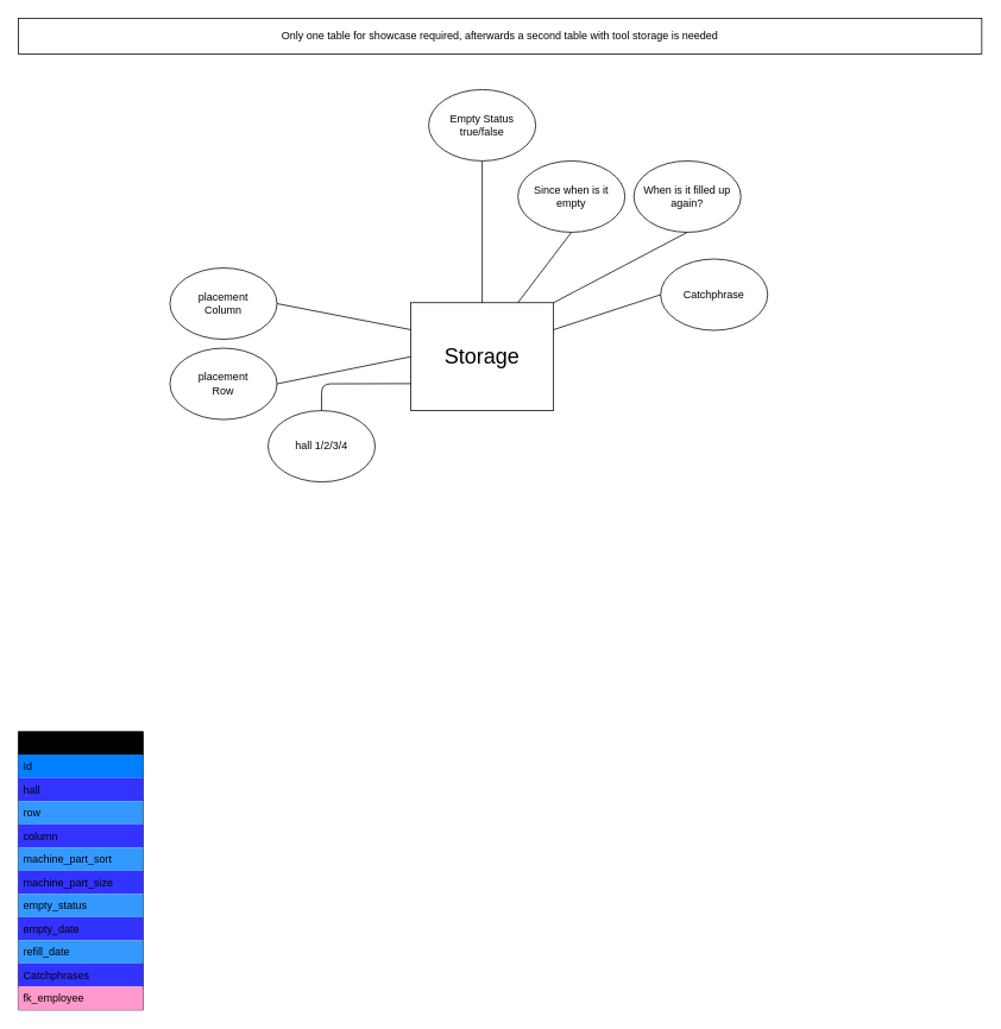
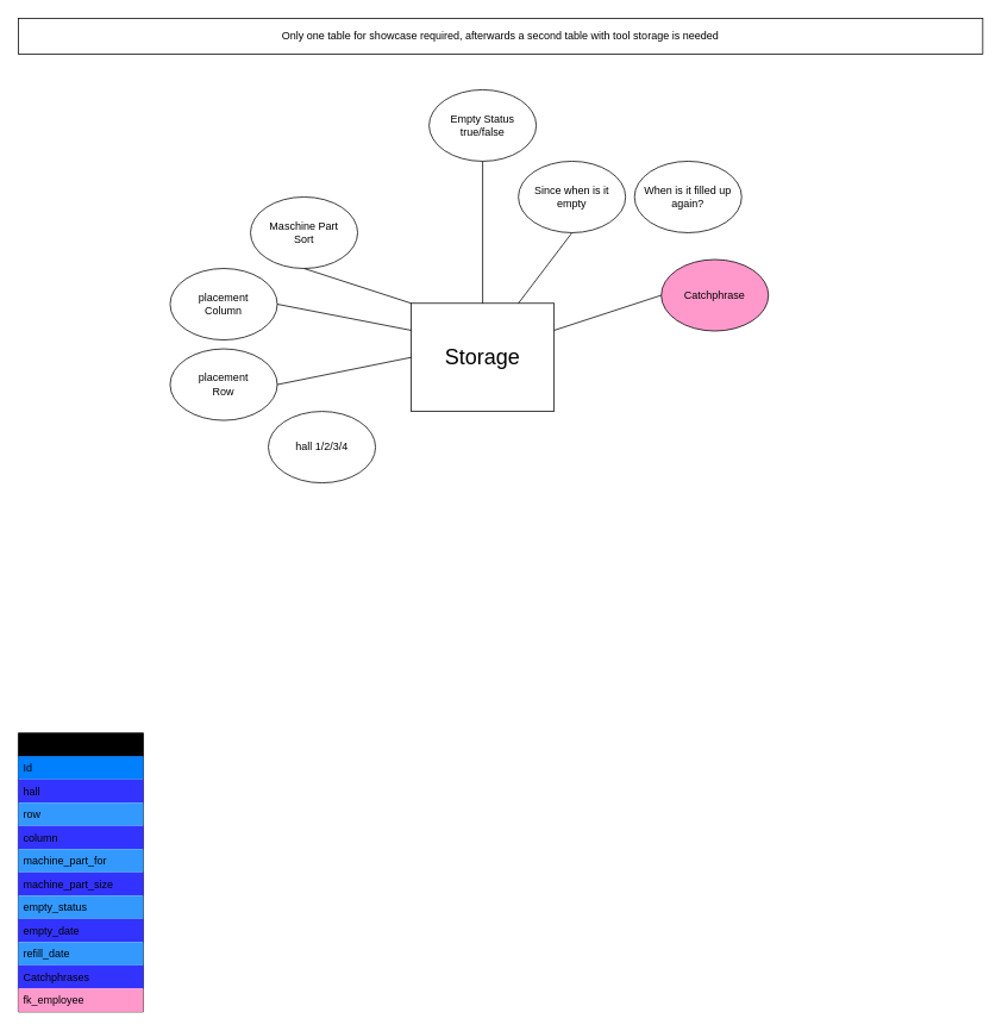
  <mxCell id="0" />
  <mxCell id="1" parent="0" />
  <mxCell id="2" value="&lt;div&gt;&lt;font style=&quot;font-size: 24px&quot;&gt;Storage&lt;/font&gt;&lt;/div&gt;" style="rounded=0;whiteSpace=wrap;html=1;" vertex="1" parent="1"><mxGeometry x="460" y="339" width="160" height="121" as="geometry" /></mxCell>
  <mxCell id="3" value="hall 1/2/3/4" style="ellipse;whiteSpace=wrap;html=1;" vertex="1" parent="1"><mxGeometry x="300" y="460" width="120" height="80" as="geometry" /></mxCell>
- <mxCell id="4" value="" style="endArrow=none;html=1;exitX=0.5;exitY=0;exitDx=0;exitDy=0;entryX=0;entryY=0.75;entryDx=0;entryDy=0;" edge="1" parent="1" source="3" target="2"><mxGeometry width="50" height="50" relative="1" as="geometry"><mxPoint x="540" y="310" as="sourcePoint" /><mxPoint x="590" y="260" as="targetPoint" /><Array as="points"><mxPoint x="360" y="430" /></Array></mxGeometry></mxCell>
  <mxCell id="5" value="&lt;div&gt;placement&lt;/div&gt;&lt;div&gt;Row&lt;/div&gt;" style="ellipse;whiteSpace=wrap;html=1;" vertex="1" parent="1"><mxGeometry x="190" y="390" width="120" height="80" as="geometry" /></mxCell>
  <mxCell id="6" value="&lt;div&gt;placement&lt;/div&gt;&lt;div&gt;Column&lt;/div&gt;" style="ellipse;whiteSpace=wrap;html=1;" vertex="1" parent="1"><mxGeometry x="190" y="300" width="120" height="80" as="geometry" /></mxCell>
  <mxCell id="7" value="" style="endArrow=none;html=1;exitX=1;exitY=0.5;exitDx=0;exitDy=0;entryX=0;entryY=0.5;entryDx=0;entryDy=0;" edge="1" parent="1" source="5" target="2"><mxGeometry width="50" height="50" relative="1" as="geometry"><mxPoint x="380" y="280" as="sourcePoint" /><mxPoint x="430" y="230" as="targetPoint" /></mxGeometry></mxCell>
  <mxCell id="8" value="" style="endArrow=none;html=1;entryX=0;entryY=0.25;entryDx=0;entryDy=0;exitX=1;exitY=0.5;exitDx=0;exitDy=0;" edge="1" parent="1" source="6" target="2"><mxGeometry width="50" height="50" relative="1" as="geometry"><mxPoint x="340" y="270" as="sourcePoint" /><mxPoint x="390" y="230" as="targetPoint" /></mxGeometry></mxCell>
+ <mxCell id="9" value="&lt;div&gt;Maschine Part&lt;/div&gt;&lt;div&gt;Sort&lt;/div&gt;" style="ellipse;whiteSpace=wrap;html=1;" vertex="1" parent="1"><mxGeometry x="280" y="220" width="120" height="80" as="geometry" /></mxCell>
+ <mxCell id="10" value="" style="endArrow=none;html=1;exitX=0.5;exitY=1;exitDx=0;exitDy=0;entryX=0;entryY=0;entryDx=0;entryDy=0;" edge="1" parent="1" source="9" target="2"><mxGeometry width="50" height="50" relative="1" as="geometry"><mxPoint x="540" y="280" as="sourcePoint" /><mxPoint x="590" y="230" as="targetPoint" /></mxGeometry></mxCell>
  <mxCell id="11" value="&lt;div&gt;Empty Status&lt;/div&gt;&lt;div&gt;true/false&lt;br&gt;&lt;/div&gt;" style="ellipse;whiteSpace=wrap;html=1;" vertex="1" parent="1"><mxGeometry x="480" y="100" width="120" height="80" as="geometry" /></mxCell>
  <mxCell id="12" value="" style="endArrow=none;html=1;exitX=0.5;exitY=1;exitDx=0;exitDy=0;entryX=0.5;entryY=0;entryDx=0;entryDy=0;" edge="1" parent="1" source="11" target="2"><mxGeometry width="50" height="50" relative="1" as="geometry"><mxPoint x="650" y="240" as="sourcePoint" /><mxPoint x="580" y="330" as="targetPoint" /></mxGeometry></mxCell>
  <mxCell id="13" value="Since when is it empty" style="ellipse;whiteSpace=wrap;html=1;" vertex="1" parent="1"><mxGeometry x="580" y="180" width="120" height="80" as="geometry" /></mxCell>
  <mxCell id="14" value="When is it filled up again?" style="ellipse;whiteSpace=wrap;html=1;" vertex="1" parent="1"><mxGeometry x="710" y="180" width="120" height="80" as="geometry" /></mxCell>
  <mxCell id="15" value="" style="endArrow=none;html=1;entryX=0.5;entryY=1;entryDx=0;entryDy=0;exitX=0.75;exitY=0;exitDx=0;exitDy=0;" edge="1" parent="1" source="2" target="13"><mxGeometry width="50" height="50" relative="1" as="geometry"><mxPoint x="650" y="350" as="sourcePoint" /><mxPoint x="700" y="300" as="targetPoint" /></mxGeometry></mxCell>
- <mxCell id="16" value="" style="endArrow=none;html=1;entryX=0.5;entryY=1;entryDx=0;entryDy=0;exitX=1;exitY=0;exitDx=0;exitDy=0;" edge="1" parent="1" source="2" target="14"><mxGeometry width="50" height="50" relative="1" as="geometry"><mxPoint x="710" y="360" as="sourcePoint" /><mxPoint x="760" y="310" as="targetPoint" /></mxGeometry></mxCell>
  <mxCell id="17" value="Only one table for showcase required, afterwards a second table with tool storage is needed " style="rounded=0;whiteSpace=wrap;html=1;" vertex="1" parent="1"><mxGeometry x="20" y="20" width="1080" height="40" as="geometry" /></mxCell>
- <mxCell id="18" value="Catchphrase " style="ellipse;whiteSpace=wrap;html=1;" vertex="1" parent="1"><mxGeometry x="740" y="290" width="120" height="80" as="geometry" /></mxCell>
+ <mxCell id="18" value="Catchphrase " style="ellipse;whiteSpace=wrap;html=1;fillColor=#ff99cc;" vertex="1" parent="1"><mxGeometry x="740" y="290" width="120" height="80" as="geometry" /></mxCell>
  <mxCell id="19" value="" style="endArrow=none;html=1;exitX=1;exitY=0.25;exitDx=0;exitDy=0;entryX=0;entryY=0.5;entryDx=0;entryDy=0;" edge="1" parent="1" source="2" target="18"><mxGeometry width="50" height="50" relative="1" as="geometry"><mxPoint x="690" y="440" as="sourcePoint" /><mxPoint x="740" y="390" as="targetPoint" /></mxGeometry></mxCell>
  <mxCell id="20" value="Small_part_storage" style="swimlane;fontStyle=0;childLayout=stackLayout;horizontal=1;startSize=26;fillColor=#000000;horizontalStack=0;resizeParent=1;resizeParentMax=0;resizeLast=0;collapsible=1;marginBottom=0;" vertex="1" parent="1"><mxGeometry x="20" y="820" width="140" height="312" as="geometry"><mxRectangle x="310" y="890" width="50" height="26" as="alternateBounds" /></mxGeometry></mxCell>
  <mxCell id="21" value="Id" style="text;strokeColor=none;fillColor=#007FFF;align=left;verticalAlign=top;spacingLeft=4;spacingRight=4;overflow=hidden;rotatable=0;points=[[0,0.5],[1,0.5]];portConstraint=eastwest;" vertex="1" parent="20"><mxGeometry y="26" width="140" height="26" as="geometry" /></mxCell>
  <mxCell id="22" value="hall" style="text;strokeColor=none;fillColor=#3333FF;align=left;verticalAlign=top;spacingLeft=4;spacingRight=4;overflow=hidden;rotatable=0;points=[[0,0.5],[1,0.5]];portConstraint=eastwest;" vertex="1" parent="20"><mxGeometry y="52" width="140" height="26" as="geometry" /></mxCell>
  <mxCell id="23" value="row" style="text;strokeColor=none;fillColor=#3399FF;align=left;verticalAlign=top;spacingLeft=4;spacingRight=4;overflow=hidden;rotatable=0;points=[[0,0.5],[1,0.5]];portConstraint=eastwest;" vertex="1" parent="20"><mxGeometry y="78" width="140" height="26" as="geometry" /></mxCell>
  <mxCell id="24" value="column" style="text;strokeColor=none;fillColor=#3333FF;align=left;verticalAlign=top;spacingLeft=4;spacingRight=4;overflow=hidden;rotatable=0;points=[[0,0.5],[1,0.5]];portConstraint=eastwest;" vertex="1" parent="20"><mxGeometry y="104" width="140" height="26" as="geometry" /></mxCell>
- <mxCell id="25" value="machine_part_sort" style="text;strokeColor=none;fillColor=#3399FF;align=left;verticalAlign=top;spacingLeft=4;spacingRight=4;overflow=hidden;rotatable=0;points=[[0,0.5],[1,0.5]];portConstraint=eastwest;" vertex="1" parent="20"><mxGeometry y="130" width="140" height="26" as="geometry" /></mxCell>
+ <mxCell id="25" value="machine_part_for" style="text;strokeColor=none;fillColor=#3399FF;align=left;verticalAlign=top;spacingLeft=4;spacingRight=4;overflow=hidden;rotatable=0;points=[[0,0.5],[1,0.5]];portConstraint=eastwest;" vertex="1" parent="20"><mxGeometry y="130" width="140" height="26" as="geometry" /></mxCell>
  <mxCell id="26" value="machine_part_size" style="text;strokeColor=none;fillColor=#3333FF;align=left;verticalAlign=top;spacingLeft=4;spacingRight=4;overflow=hidden;rotatable=0;points=[[0,0.5],[1,0.5]];portConstraint=eastwest;" vertex="1" parent="20"><mxGeometry y="156" width="140" height="26" as="geometry" /></mxCell>
  <mxCell id="27" value="empty_status" style="text;strokeColor=none;fillColor=#3399FF;align=left;verticalAlign=top;spacingLeft=4;spacingRight=4;overflow=hidden;rotatable=0;points=[[0,0.5],[1,0.5]];portConstraint=eastwest;" vertex="1" parent="20"><mxGeometry y="182" width="140" height="26" as="geometry" /></mxCell>
  <mxCell id="28" value="empty_date" style="text;strokeColor=none;fillColor=#3333FF;align=left;verticalAlign=top;spacingLeft=4;spacingRight=4;overflow=hidden;rotatable=0;points=[[0,0.5],[1,0.5]];portConstraint=eastwest;" vertex="1" parent="20"><mxGeometry y="208" width="140" height="26" as="geometry" /></mxCell>
  <mxCell id="29" value="refill_date" style="text;strokeColor=none;fillColor=#3399FF;align=left;verticalAlign=top;spacingLeft=4;spacingRight=4;overflow=hidden;rotatable=0;points=[[0,0.5],[1,0.5]];portConstraint=eastwest;" vertex="1" parent="20"><mxGeometry y="234" width="140" height="26" as="geometry" /></mxCell>
  <mxCell id="30" value="Catchphrases" style="text;strokeColor=none;fillColor=#3333FF;align=left;verticalAlign=top;spacingLeft=4;spacingRight=4;overflow=hidden;rotatable=0;points=[[0,0.5],[1,0.5]];portConstraint=eastwest;" vertex="1" parent="20"><mxGeometry y="260" width="140" height="26" as="geometry" /></mxCell>
  <mxCell id="31" value="fk_employee" style="text;strokeColor=none;fillColor=#FF99CC;align=left;verticalAlign=top;spacingLeft=4;spacingRight=4;overflow=hidden;rotatable=0;points=[[0,0.5],[1,0.5]];portConstraint=eastwest;" vertex="1" parent="20"><mxGeometry y="286" width="140" height="26" as="geometry" /></mxCell>
